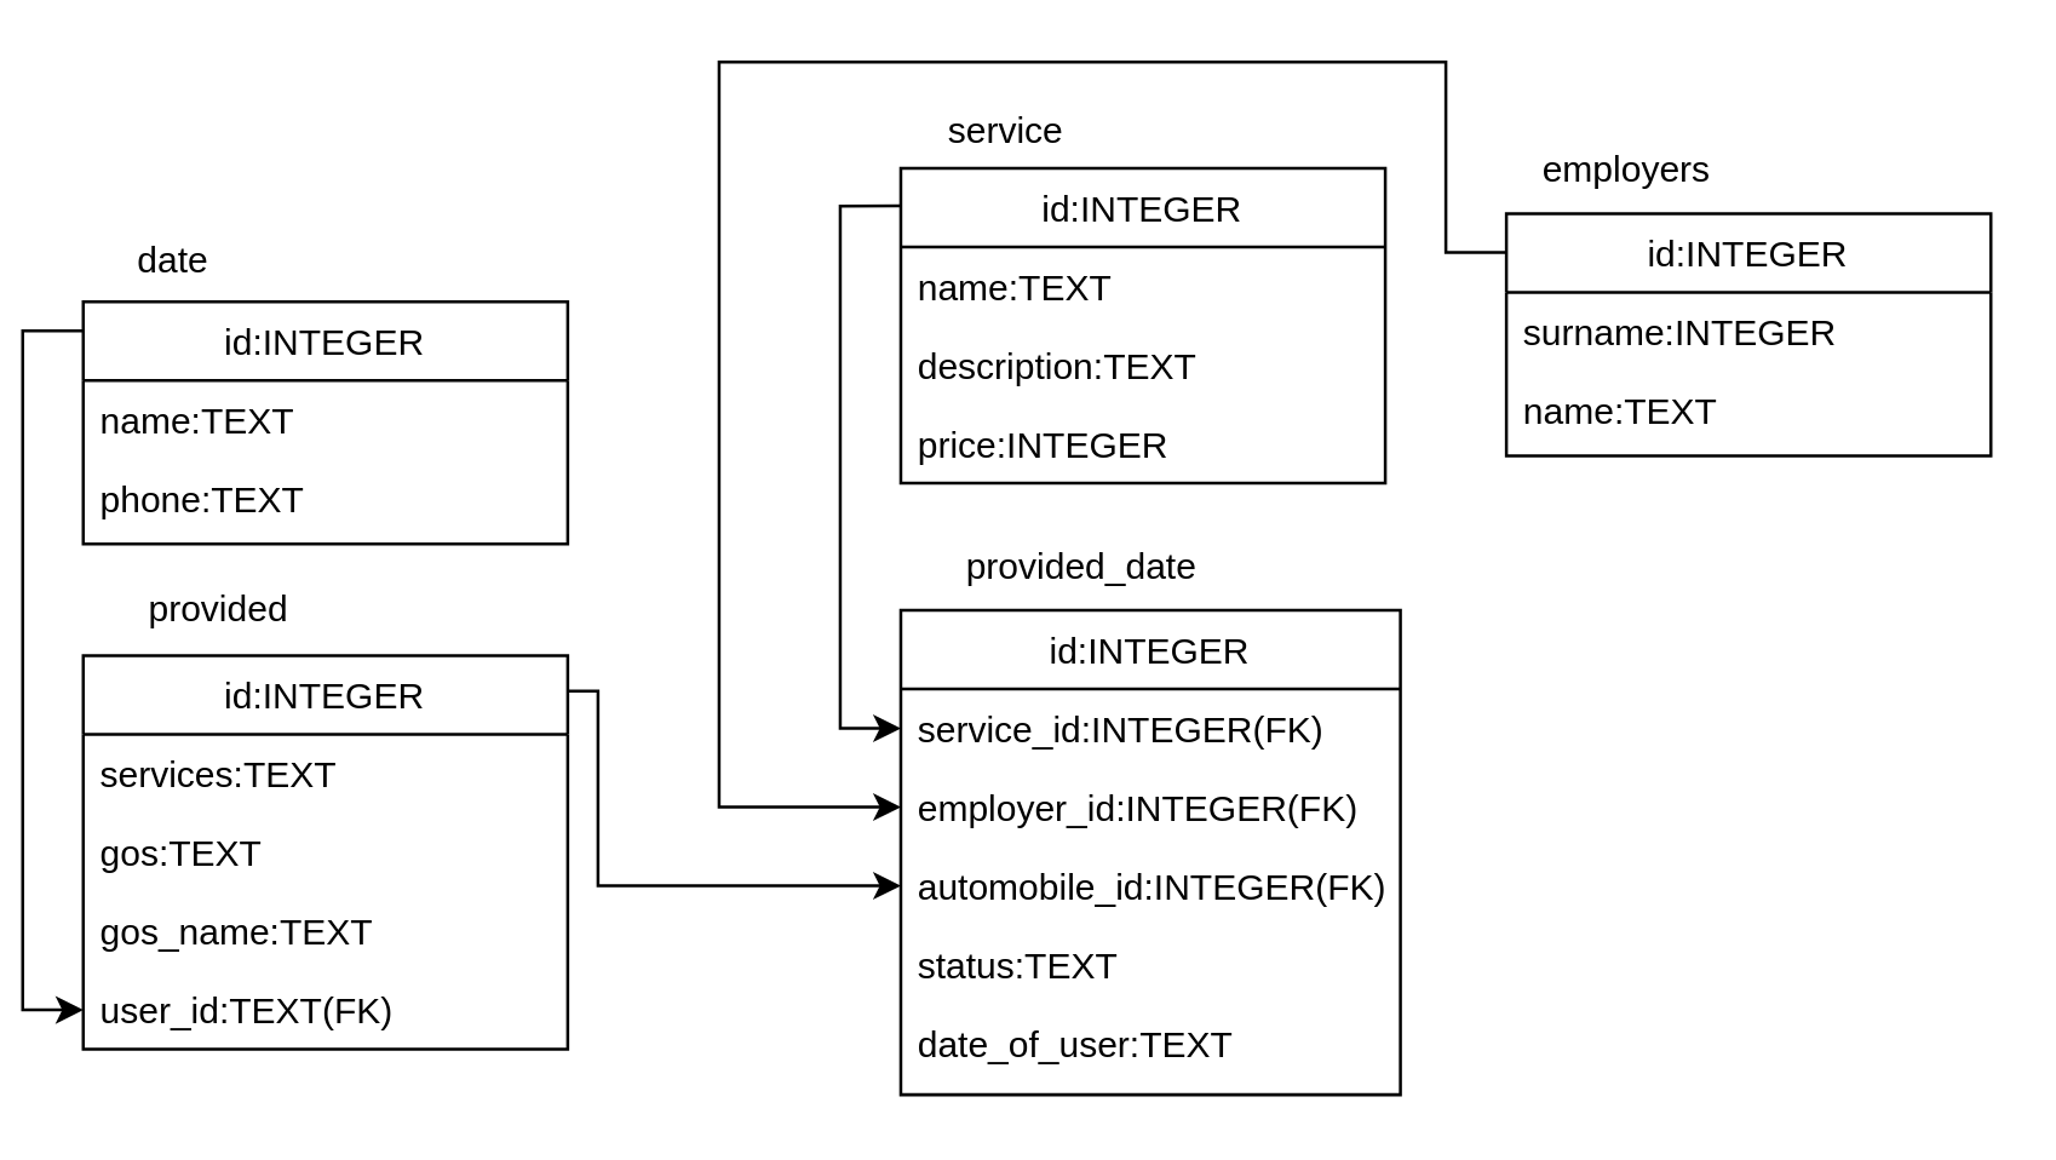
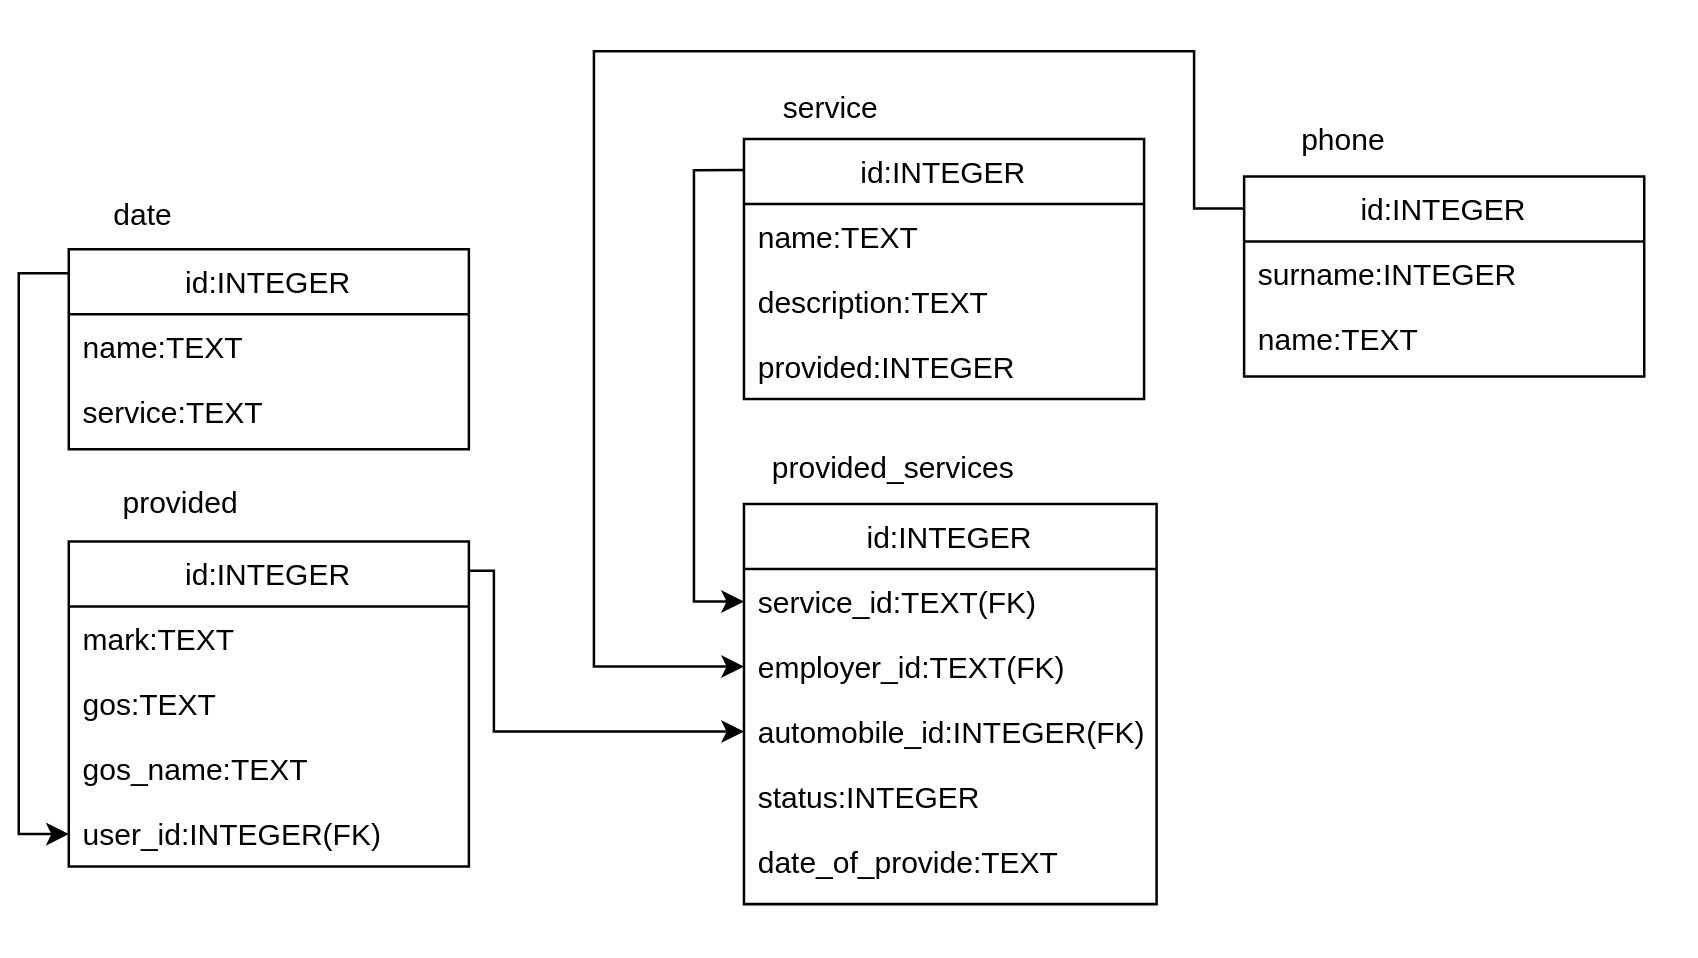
  <mxCell id="0" />
  <mxCell id="1" parent="0" />
  <mxCell id="2" style="edgeStyle=orthogonalEdgeStyle;rounded=0;orthogonalLoop=1;jettySize=auto;html=1;exitX=0;exitY=0.12;exitDx=0;exitDy=0;exitPerimeter=0;entryX=0;entryY=0.5;entryDx=0;entryDy=0;" parent="1" source="3" target="11" edge="1"><mxGeometry relative="1" as="geometry" /></mxCell>
  <mxCell id="3" value="id:INTEGER" style="swimlane;fontStyle=0;align=center;verticalAlign=top;childLayout=stackLayout;horizontal=1;startSize=26;horizontalStack=0;resizeParent=1;resizeLast=0;collapsible=1;marginBottom=0;rounded=0;shadow=0;strokeWidth=1;points=[[0,0,0,0,0],[0,0.12,0,0,0],[0,0.5,0,0,0],[0,0.75,0,0,0],[0,1,0,0,0],[0.25,0,0,0,0],[0.25,1,0,0,0],[0.5,0,0,0,0],[0.5,1,0,0,0],[0.75,0,0,0,0],[0.75,1,0,0,0],[1,0,0,0,0],[1,0.25,0,0,0],[1,0.5,0,0,0],[1,0.75,0,0,0],[1,1,0,0,0]];" parent="1" vertex="1"><mxGeometry x="20" y="99.11" width="160" height="80" as="geometry"><mxRectangle x="230" y="140" width="160" height="26" as="alternateBounds" /></mxGeometry></mxCell>
  <mxCell id="4" value="name:TEXT" style="text;align=left;verticalAlign=top;spacingLeft=4;spacingRight=4;overflow=hidden;rotatable=0;points=[[0,0.5],[1,0.5]];portConstraint=eastwest;rounded=0;shadow=0;html=0;" parent="3" vertex="1"><mxGeometry y="26" width="160" height="26" as="geometry" /></mxCell>
- <mxCell id="5" value="phone:TEXT" style="text;align=left;verticalAlign=top;spacingLeft=4;spacingRight=4;overflow=hidden;rotatable=0;points=[[0,0.5],[1,0.5]];portConstraint=eastwest;rounded=0;shadow=0;html=0;" parent="3" vertex="1"><mxGeometry y="52" width="160" height="26" as="geometry" /></mxCell>
+ <mxCell id="5" value="service:TEXT" style="text;align=left;verticalAlign=top;spacingLeft=4;spacingRight=4;overflow=hidden;rotatable=0;points=[[0,0.5],[1,0.5]];portConstraint=eastwest;rounded=0;shadow=0;html=0;" parent="3" vertex="1"><mxGeometry y="52" width="160" height="26" as="geometry" /></mxCell>
  <mxCell id="6" style="edgeStyle=orthogonalEdgeStyle;rounded=0;orthogonalLoop=1;jettySize=auto;html=1;exitX=1;exitY=0.09;exitDx=0;exitDy=0;exitPerimeter=0;entryX=0;entryY=0.5;entryDx=0;entryDy=0;" parent="1" source="7" target="20" edge="1"><mxGeometry relative="1" as="geometry"><Array as="points"><mxPoint x="190" y="228" /><mxPoint x="190" y="292" /></Array></mxGeometry></mxCell>
  <mxCell id="7" value="id:INTEGER" style="swimlane;fontStyle=0;align=center;verticalAlign=top;childLayout=stackLayout;horizontal=1;startSize=26;horizontalStack=0;resizeParent=1;resizeLast=0;collapsible=1;marginBottom=0;rounded=0;shadow=0;strokeWidth=1;points=[[0,0,0,0,0],[0,0.1,0,0,0],[0,0.5,0,0,0],[0,0.75,0,0,0],[0,1,0,0,0],[0.25,0,0,0,0],[0.25,1,0,0,0],[0.5,0,0,0,0],[0.5,1,0,0,0],[0.75,0,0,0,0],[0.75,1,0,0,0],[1,0,0,0,0],[1,0.09,0,0,0],[1,0.25,0,0,0],[1,0.5,0,0,0],[1,0.75,0,0,0],[1,1,0,0,0]];" parent="1" vertex="1"><mxGeometry x="20" y="216" width="160" height="130" as="geometry"><mxRectangle x="130" y="380" width="160" height="26" as="alternateBounds" /></mxGeometry></mxCell>
- <mxCell id="8" value="services:TEXT" style="text;align=left;verticalAlign=top;spacingLeft=4;spacingRight=4;overflow=hidden;rotatable=0;points=[[0,0.5],[1,0.5]];portConstraint=eastwest;" parent="7" vertex="1"><mxGeometry y="26" width="160" height="26" as="geometry" /></mxCell>
+ <mxCell id="8" value="mark:TEXT" style="text;align=left;verticalAlign=top;spacingLeft=4;spacingRight=4;overflow=hidden;rotatable=0;points=[[0,0.5],[1,0.5]];portConstraint=eastwest;" parent="7" vertex="1"><mxGeometry y="26" width="160" height="26" as="geometry" /></mxCell>
  <mxCell id="9" value="gos:TEXT" style="text;align=left;verticalAlign=top;spacingLeft=4;spacingRight=4;overflow=hidden;rotatable=0;points=[[0,0.5],[1,0.5]];portConstraint=eastwest;" parent="7" vertex="1"><mxGeometry y="52" width="160" height="26" as="geometry" /></mxCell>
  <mxCell id="10" value="gos_name:TEXT" style="text;align=left;verticalAlign=top;spacingLeft=4;spacingRight=4;overflow=hidden;rotatable=0;points=[[0,0.5],[1,0.5]];portConstraint=eastwest;" parent="7" vertex="1"><mxGeometry y="78" width="160" height="26" as="geometry" /></mxCell>
- <mxCell id="11" value="user_id:TEXT(FK)" style="text;align=left;verticalAlign=top;spacingLeft=4;spacingRight=4;overflow=hidden;rotatable=0;points=[[0,0.5],[1,0.5]];portConstraint=eastwest;" parent="7" vertex="1"><mxGeometry y="104" width="160" height="26" as="geometry" /></mxCell>
+ <mxCell id="11" value="user_id:INTEGER(FK)" style="text;align=left;verticalAlign=top;spacingLeft=4;spacingRight=4;overflow=hidden;rotatable=0;points=[[0,0.5],[1,0.5]];portConstraint=eastwest;" parent="7" vertex="1"><mxGeometry y="104" width="160" height="26" as="geometry" /></mxCell>
  <mxCell id="12" style="edgeStyle=orthogonalEdgeStyle;rounded=0;orthogonalLoop=1;jettySize=auto;html=1;exitX=0;exitY=0.12;exitDx=0;exitDy=0;exitPerimeter=0;entryX=0;entryY=0.5;entryDx=0;entryDy=0;" parent="1" source="13" target="18" edge="1"><mxGeometry relative="1" as="geometry" /></mxCell>
  <mxCell id="13" value="id:INTEGER" style="swimlane;fontStyle=0;align=center;verticalAlign=top;childLayout=stackLayout;horizontal=1;startSize=26;horizontalStack=0;resizeParent=1;resizeLast=0;collapsible=1;marginBottom=0;rounded=0;shadow=0;strokeWidth=1;points=[[0,0,0,0,0],[0,0.12,0,0,0],[0,0.25,0,0,0],[0,0.5,0,0,0],[0,0.75,0,0,0],[0,1,0,0,0],[0.25,0,0,0,0],[0.25,1,0,0,0],[0.5,0,0,0,0],[0.5,1,0,0,0],[0.75,0,0,0,0],[0.75,1,0,0,0],[1,0,0,0,0],[1,0.12,0,0,0],[1,0.5,0,0,0],[1,0.75,0,0,0],[1,1,0,0,0]];" parent="1" vertex="1"><mxGeometry x="290" y="55" width="160" height="104" as="geometry"><mxRectangle x="550" y="140" width="160" height="26" as="alternateBounds" /></mxGeometry></mxCell>
  <mxCell id="14" value="name:TEXT" style="text;align=left;verticalAlign=top;spacingLeft=4;spacingRight=4;overflow=hidden;rotatable=0;points=[[0,0.5],[1,0.5]];portConstraint=eastwest;" parent="13" vertex="1"><mxGeometry y="26" width="160" height="26" as="geometry" /></mxCell>
  <mxCell id="15" value="description:TEXT" style="text;align=left;verticalAlign=top;spacingLeft=4;spacingRight=4;overflow=hidden;rotatable=0;points=[[0,0.5],[1,0.5]];portConstraint=eastwest;rounded=0;shadow=0;html=0;" parent="13" vertex="1"><mxGeometry y="52" width="160" height="26" as="geometry" /></mxCell>
- <mxCell id="16" value="price:INTEGER" style="text;align=left;verticalAlign=top;spacingLeft=4;spacingRight=4;overflow=hidden;rotatable=0;points=[[0,0.5],[1,0.5]];portConstraint=eastwest;rounded=0;shadow=0;html=0;" parent="13" vertex="1"><mxGeometry y="78" width="160" height="26" as="geometry" /></mxCell>
+ <mxCell id="16" value="provided:INTEGER" style="text;align=left;verticalAlign=top;spacingLeft=4;spacingRight=4;overflow=hidden;rotatable=0;points=[[0,0.5],[1,0.5]];portConstraint=eastwest;rounded=0;shadow=0;html=0;" parent="13" vertex="1"><mxGeometry y="78" width="160" height="26" as="geometry" /></mxCell>
  <mxCell id="17" value="id:INTEGER" style="swimlane;fontStyle=0;align=center;verticalAlign=top;childLayout=stackLayout;horizontal=1;startSize=26;horizontalStack=0;resizeParent=1;resizeLast=0;collapsible=1;marginBottom=0;rounded=0;shadow=0;strokeWidth=1;" parent="1" vertex="1"><mxGeometry x="290" y="201" width="165" height="160" as="geometry"><mxRectangle x="550" y="140" width="160" height="26" as="alternateBounds" /></mxGeometry></mxCell>
- <mxCell id="18" value="service_id:INTEGER(FK)" style="text;align=left;verticalAlign=top;spacingLeft=4;spacingRight=4;overflow=hidden;rotatable=0;points=[[0,0.5],[1,0.5]];portConstraint=eastwest;" parent="17" vertex="1"><mxGeometry y="26" width="165" height="26" as="geometry" /></mxCell>
- <mxCell id="19" value="employer_id:INTEGER(FK)" style="text;align=left;verticalAlign=top;spacingLeft=4;spacingRight=4;overflow=hidden;rotatable=0;points=[[0,0.5],[1,0.5]];portConstraint=eastwest;rounded=0;shadow=0;html=0;" parent="17" vertex="1"><mxGeometry y="52" width="165" height="26" as="geometry" /></mxCell>
+ <mxCell id="18" value="service_id:TEXT(FK)" style="text;align=left;verticalAlign=top;spacingLeft=4;spacingRight=4;overflow=hidden;rotatable=0;points=[[0,0.5],[1,0.5]];portConstraint=eastwest;" parent="17" vertex="1"><mxGeometry y="26" width="165" height="26" as="geometry" /></mxCell>
+ <mxCell id="19" value="employer_id:TEXT(FK)" style="text;align=left;verticalAlign=top;spacingLeft=4;spacingRight=4;overflow=hidden;rotatable=0;points=[[0,0.5],[1,0.5]];portConstraint=eastwest;rounded=0;shadow=0;html=0;" parent="17" vertex="1"><mxGeometry y="52" width="165" height="26" as="geometry" /></mxCell>
  <mxCell id="20" value="automobile_id:INTEGER(FK)" style="text;align=left;verticalAlign=top;spacingLeft=4;spacingRight=4;overflow=hidden;rotatable=0;points=[[0,0.5],[1,0.5]];portConstraint=eastwest;rounded=0;shadow=0;html=0;" parent="17" vertex="1"><mxGeometry y="78" width="165" height="26" as="geometry" /></mxCell>
- <mxCell id="21" value="status:TEXT" style="text;align=left;verticalAlign=top;spacingLeft=4;spacingRight=4;overflow=hidden;rotatable=0;points=[[0,0.5],[1,0.5]];portConstraint=eastwest;rounded=0;shadow=0;html=0;" parent="17" vertex="1"><mxGeometry y="104" width="165" height="26" as="geometry" /></mxCell>
- <mxCell id="22" value="date_of_user:TEXT" style="text;align=left;verticalAlign=top;spacingLeft=4;spacingRight=4;overflow=hidden;rotatable=0;points=[[0,0.5],[1,0.5]];portConstraint=eastwest;rounded=0;shadow=0;html=0;" parent="17" vertex="1"><mxGeometry y="130" width="165" height="26" as="geometry" /></mxCell>
+ <mxCell id="21" value="status:INTEGER" style="text;align=left;verticalAlign=top;spacingLeft=4;spacingRight=4;overflow=hidden;rotatable=0;points=[[0,0.5],[1,0.5]];portConstraint=eastwest;rounded=0;shadow=0;html=0;" parent="17" vertex="1"><mxGeometry y="104" width="165" height="26" as="geometry" /></mxCell>
+ <mxCell id="22" value="date_of_provide:TEXT" style="text;align=left;verticalAlign=top;spacingLeft=4;spacingRight=4;overflow=hidden;rotatable=0;points=[[0,0.5],[1,0.5]];portConstraint=eastwest;rounded=0;shadow=0;html=0;" parent="17" vertex="1"><mxGeometry y="130" width="165" height="26" as="geometry" /></mxCell>
  <mxCell id="23" style="edgeStyle=orthogonalEdgeStyle;rounded=0;orthogonalLoop=1;jettySize=auto;html=1;exitX=0;exitY=0.16;exitDx=0;exitDy=0;exitPerimeter=0;entryX=0;entryY=0.5;entryDx=0;entryDy=0;" parent="1" source="24" target="19" edge="1"><mxGeometry relative="1" as="geometry"><Array as="points"><mxPoint x="470" y="83" /><mxPoint x="470" y="20" /><mxPoint y="20" x="230" /><mxPoint y="266" x="230" /></Array></mxGeometry></mxCell>
  <mxCell id="24" value="id:INTEGER" style="swimlane;fontStyle=0;align=center;verticalAlign=top;childLayout=stackLayout;horizontal=1;startSize=26;horizontalStack=0;resizeParent=1;resizeLast=0;collapsible=1;marginBottom=0;rounded=0;shadow=0;strokeWidth=1;points=[[0,0,0,0,0],[0,0.16,0,0,0],[0,0.5,0,0,0],[0,0.75,0,0,0],[0,1,0,0,0],[0.25,0,0,0,0],[0.25,1,0,0,0],[0.5,0,0,0,0],[0.5,1,0,0,0],[0.75,0,0,0,0],[0.75,1,0,0,0],[1,0,0,0,0],[1,0.25,0,0,0],[1,0.5,0,0,0],[1,0.75,0,0,0],[1,1,0,0,0]];" parent="1" vertex="1"><mxGeometry x="490" y="70" width="160" height="80" as="geometry"><mxRectangle x="230" y="140" width="160" height="26" as="alternateBounds" /></mxGeometry></mxCell>
  <mxCell id="25" value="surname:INTEGER" style="text;align=left;verticalAlign=top;spacingLeft=4;spacingRight=4;overflow=hidden;rotatable=0;points=[[0,0.5],[1,0.5]];portConstraint=eastwest;" parent="24" vertex="1"><mxGeometry y="26" width="160" height="26" as="geometry" /></mxCell>
  <mxCell id="26" value="name:TEXT" style="text;align=left;verticalAlign=top;spacingLeft=4;spacingRight=4;overflow=hidden;rotatable=0;points=[[0,0.5],[1,0.5]];portConstraint=eastwest;rounded=0;shadow=0;html=0;" parent="24" vertex="1"><mxGeometry y="52" width="160" height="26" as="geometry" /></mxCell>
  <mxCell id="27" value="date" style="text;html=1;align=center;verticalAlign=middle;whiteSpace=wrap;rounded=0;" parent="1" vertex="1"><mxGeometry x="30" y="80" width="40" height="11.89" as="geometry" /></mxCell>
  <mxCell id="28" value="provided" style="text;html=1;align=center;verticalAlign=middle;whiteSpace=wrap;rounded=0;" parent="1" vertex="1"><mxGeometry x="30" y="192.89" width="70" height="17.11" as="geometry" /></mxCell>
  <mxCell id="29" value="service" style="text;html=1;align=center;verticalAlign=middle;whiteSpace=wrap;rounded=0;" parent="1" vertex="1"><mxGeometry x="300" y="35" width="50" height="15" as="geometry" /></mxCell>
- <mxCell id="30" value="provided_date" style="text;html=1;align=center;verticalAlign=middle;whiteSpace=wrap;rounded=0;" parent="1" vertex="1"><mxGeometry x="300" y="182" width="100" height="10.89" as="geometry" /></mxCell>
- <mxCell id="31" value="employers" style="text;html=1;align=center;verticalAlign=middle;whiteSpace=wrap;rounded=0;" parent="1" vertex="1"><mxGeometry x="500" y="50" width="60" height="11.89" as="geometry" /></mxCell>
+ <mxCell id="30" value="provided_services" style="text;html=1;align=center;verticalAlign=middle;whiteSpace=wrap;rounded=0;" parent="1" vertex="1"><mxGeometry x="300" y="182" width="100" height="10.89" as="geometry" /></mxCell>
+ <mxCell id="31" value="phone" style="text;html=1;align=center;verticalAlign=middle;whiteSpace=wrap;rounded=0;" parent="1" vertex="1"><mxGeometry x="500" y="50" width="60" height="11.89" as="geometry" /></mxCell>
